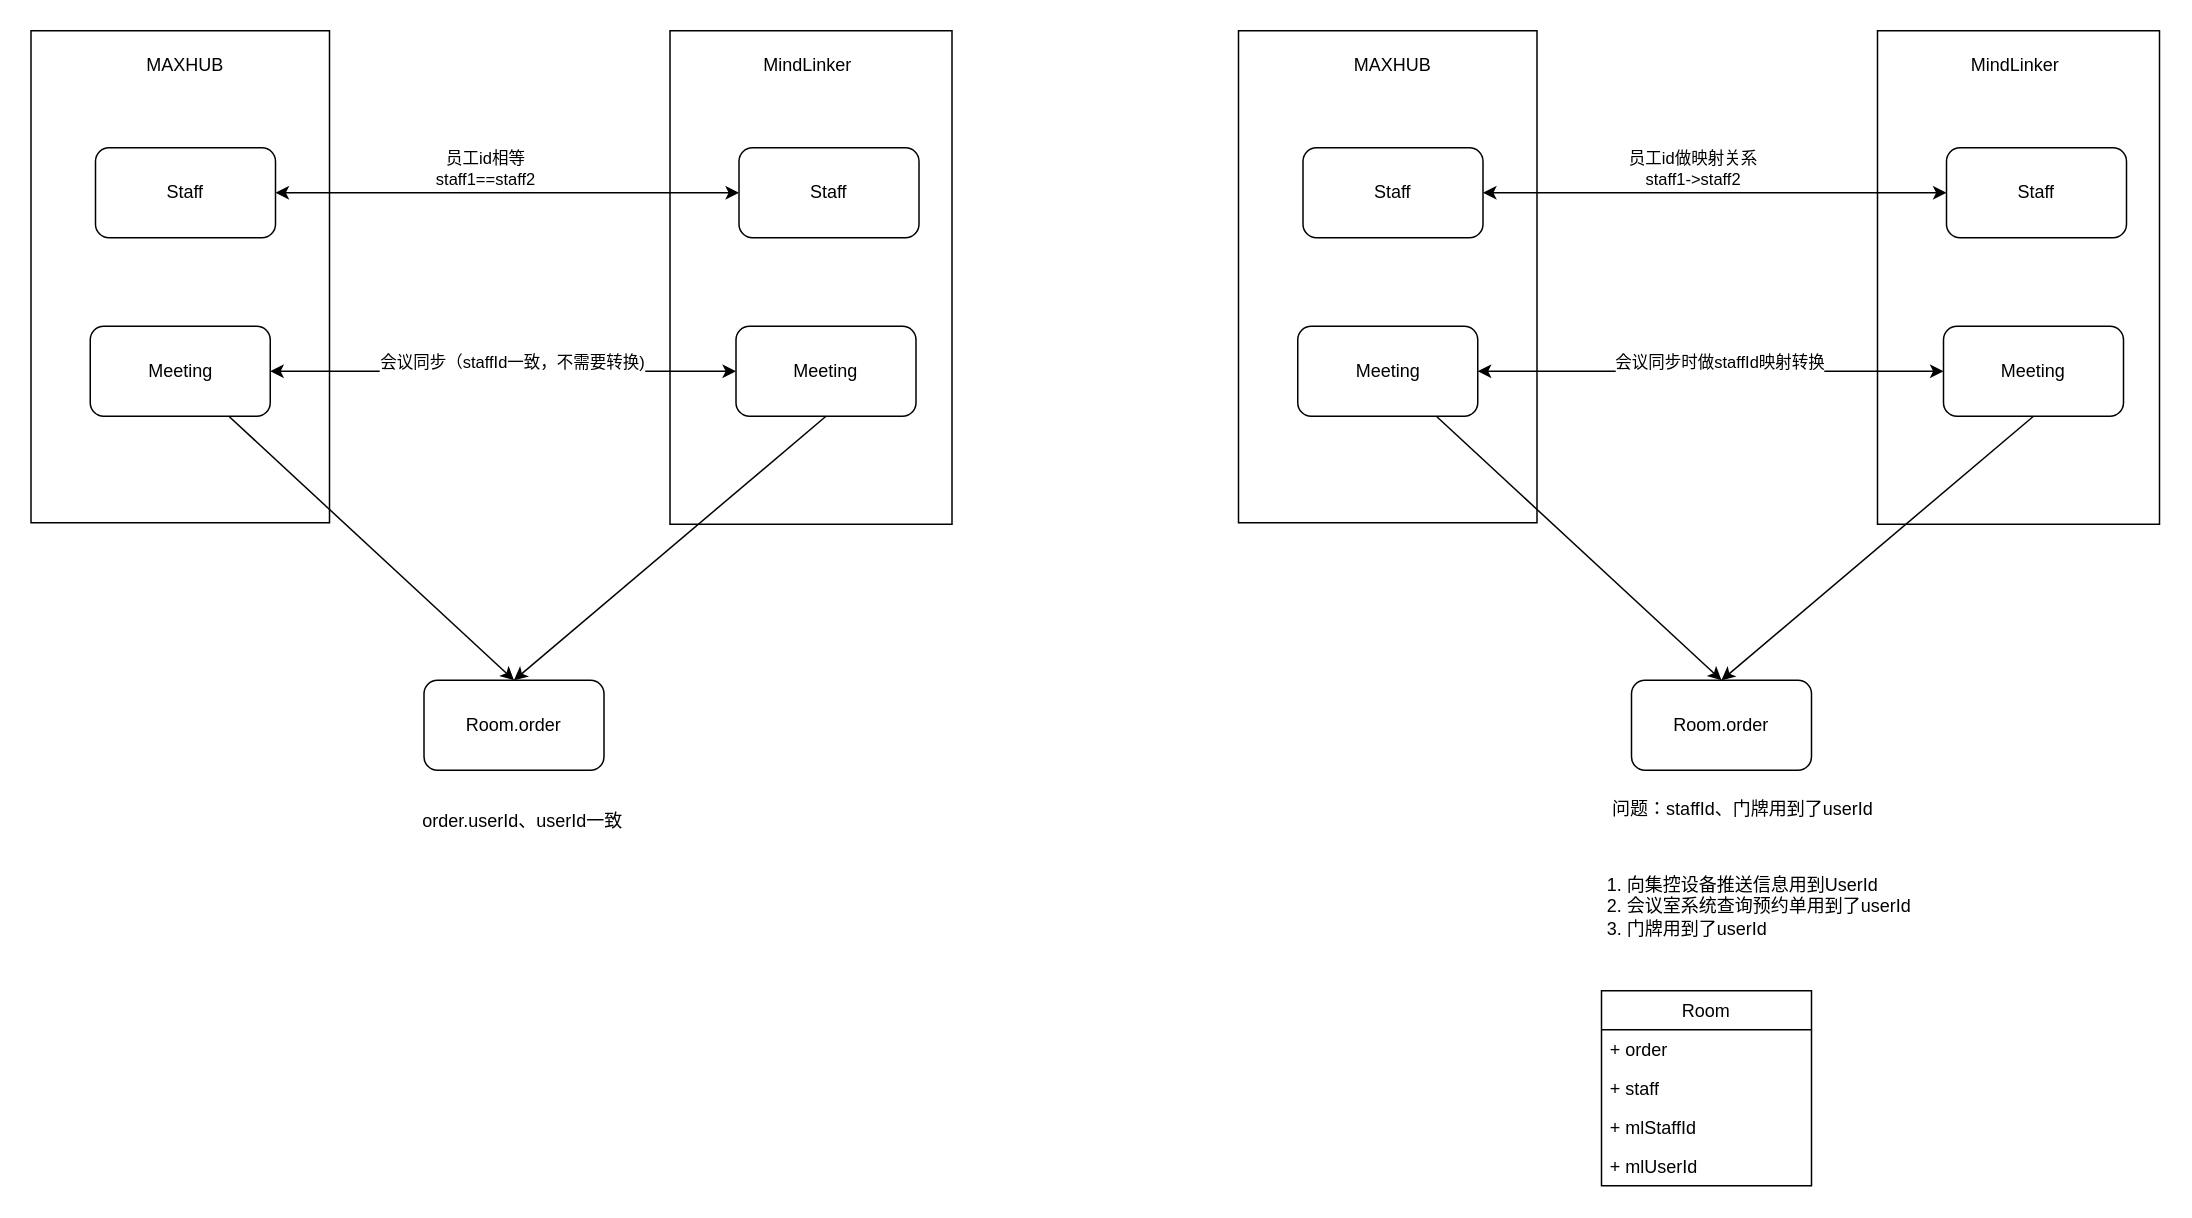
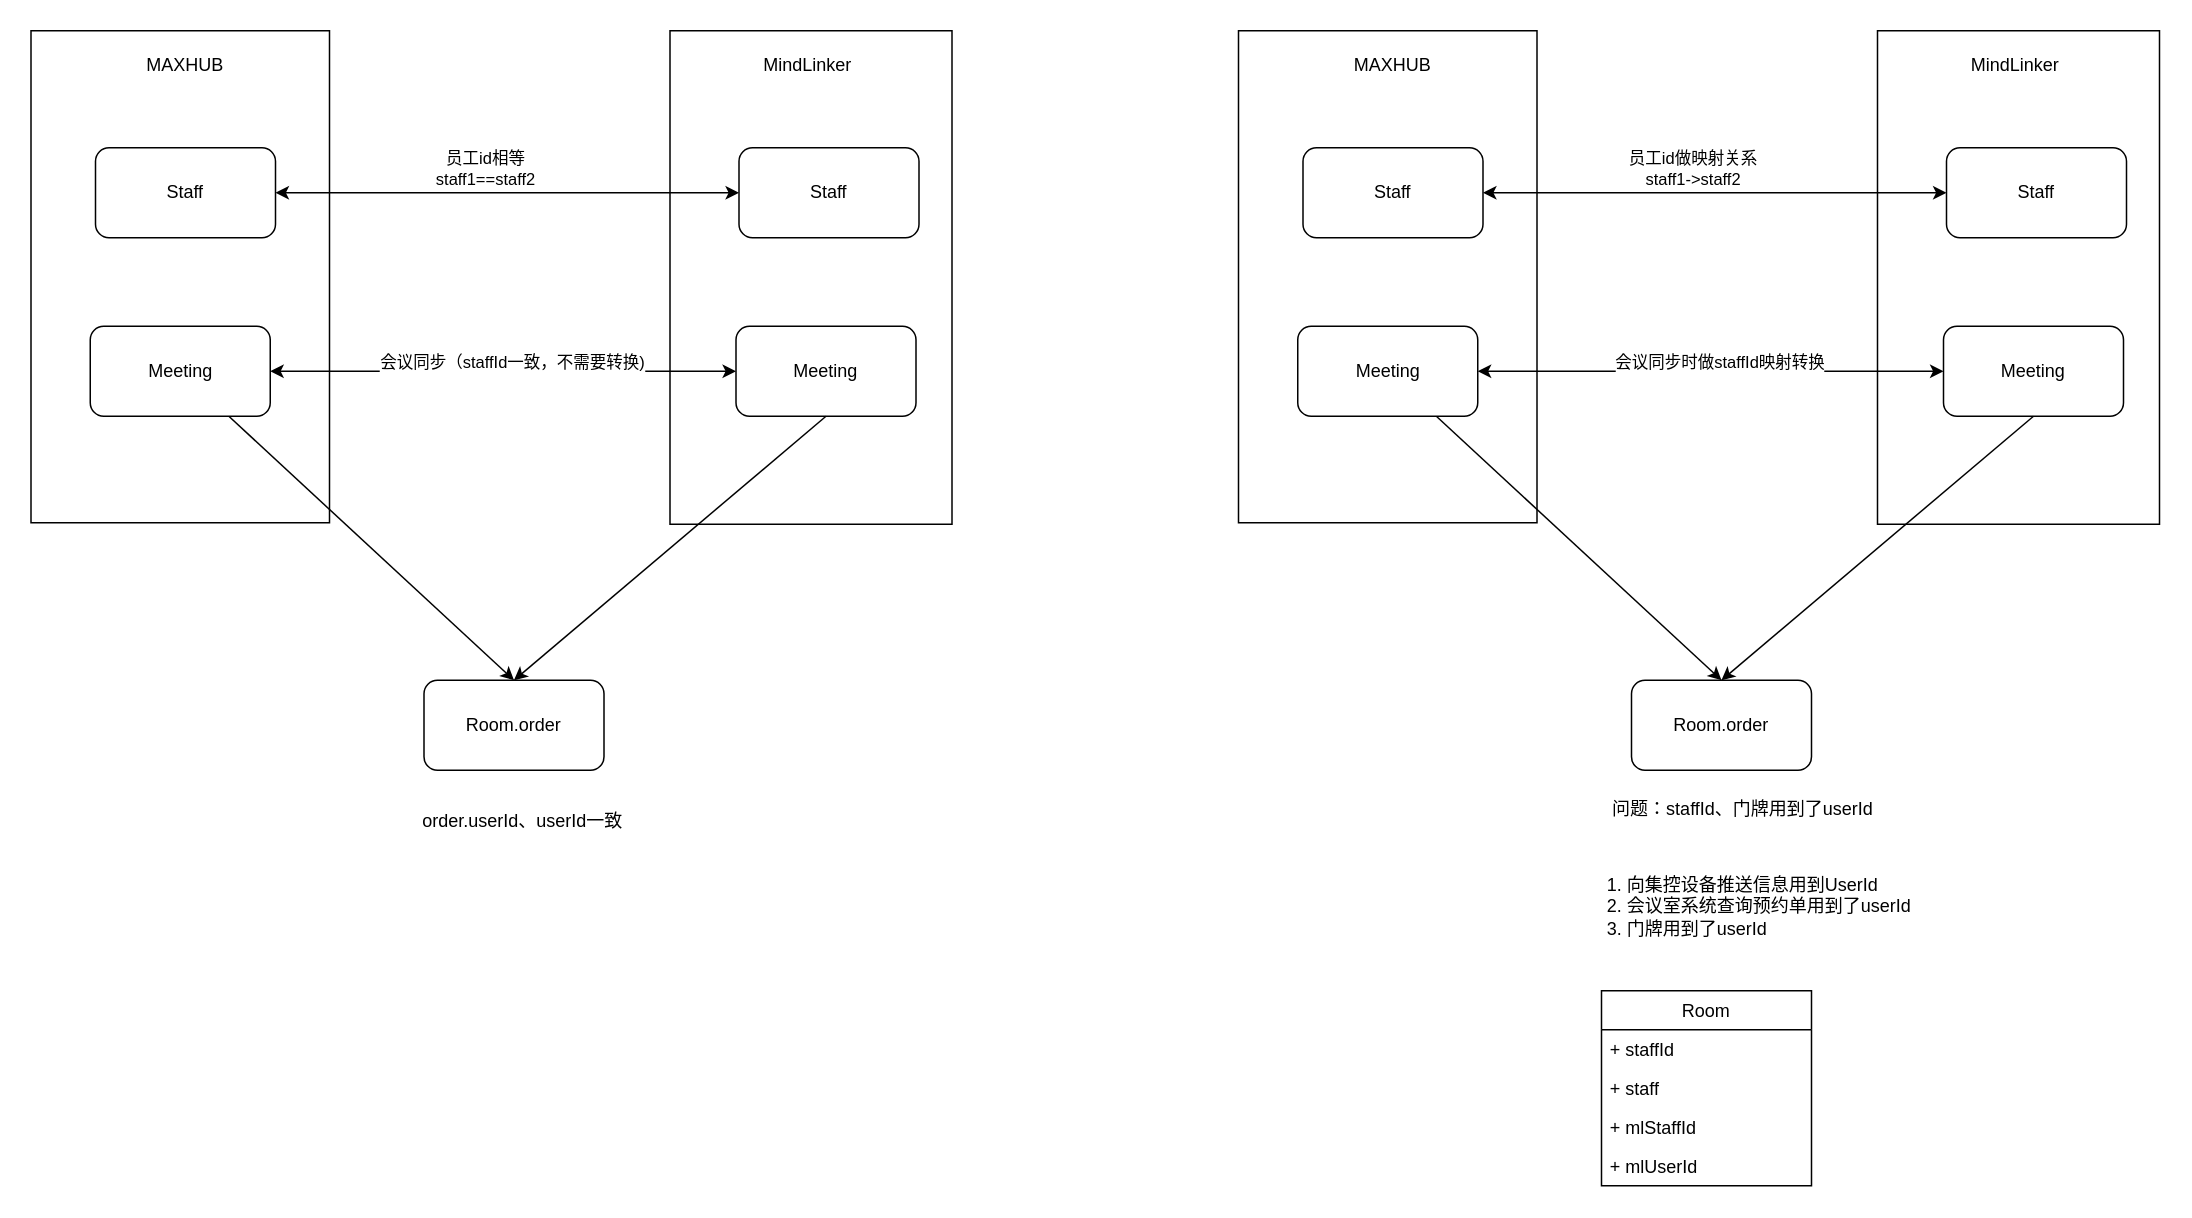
  <mxCell id="0" />
  <mxCell id="1" parent="0" />
  <mxCell id="2" value="" style="rounded=0;whiteSpace=wrap;html=1;" vertex="1" parent="1"><mxGeometry x="825" y="20" width="199" height="328" as="geometry" /></mxCell>
  <mxCell id="3" value="MAXHUB" style="text;html=1;strokeColor=none;fillColor=none;align=center;verticalAlign=middle;whiteSpace=wrap;rounded=0;" vertex="1" parent="1"><mxGeometry x="871" y="28" width="114" height="30" as="geometry" /></mxCell>
  <mxCell id="4" value="" style="rounded=0;whiteSpace=wrap;html=1;" vertex="1" parent="1"><mxGeometry x="1251" y="20" width="188" height="329" as="geometry" /></mxCell>
  <mxCell id="5" value="MindLinker" style="text;html=1;strokeColor=none;fillColor=none;align=center;verticalAlign=middle;whiteSpace=wrap;rounded=0;" vertex="1" parent="1"><mxGeometry x="1286" y="28" width="114" height="30" as="geometry" /></mxCell>
  <mxCell id="6" value="Staff" style="rounded=1;whiteSpace=wrap;html=1;" vertex="1" parent="1"><mxGeometry x="868" y="98" width="120" height="60" as="geometry" /></mxCell>
  <mxCell id="7" value="Staff" style="rounded=1;whiteSpace=wrap;html=1;" vertex="1" parent="1"><mxGeometry x="1297" y="98" width="120" height="60" as="geometry" /></mxCell>
  <mxCell id="8" value="" style="endArrow=classic;startArrow=classic;html=1;rounded=0;entryX=0;entryY=0.5;entryDx=0;entryDy=0;" edge="1" parent="1" source="6" target="7"><mxGeometry width="50" height="50" relative="1" as="geometry"><mxPoint x="1072" y="167" as="sourcePoint" /><mxPoint x="1122" y="117" as="targetPoint" /></mxGeometry></mxCell>
  <mxCell id="9" value="员工id做映射关系&lt;br&gt;staff1-&amp;gt;staff2" style="edgeLabel;html=1;align=center;verticalAlign=middle;resizable=0;points=[];" vertex="1" connectable="0" parent="8"><mxGeometry x="-0.204" y="4" relative="1" as="geometry"><mxPoint x="16" y="-13" as="offset" /></mxGeometry></mxCell>
  <mxCell id="10" style="rounded=0;orthogonalLoop=1;jettySize=auto;html=1;entryX=0.5;entryY=0;entryDx=0;entryDy=0;" edge="1" parent="1" source="11" target="15"><mxGeometry relative="1" as="geometry" /></mxCell>
  <mxCell id="11" value="Meeting" style="rounded=1;whiteSpace=wrap;html=1;" vertex="1" parent="1"><mxGeometry x="864.5" y="217" width="120" height="60" as="geometry" /></mxCell>
  <mxCell id="12" value="Meeting" style="rounded=1;whiteSpace=wrap;html=1;" vertex="1" parent="1"><mxGeometry x="1295" y="217" width="120" height="60" as="geometry" /></mxCell>
  <mxCell id="13" value="" style="endArrow=classic;startArrow=classic;html=1;rounded=0;exitX=1;exitY=0.5;exitDx=0;exitDy=0;" edge="1" parent="1" source="11" target="12"><mxGeometry width="50" height="50" relative="1" as="geometry"><mxPoint x="1040" y="277" as="sourcePoint" /><mxPoint x="1090" y="227" as="targetPoint" /></mxGeometry></mxCell>
  <mxCell id="14" value="会议同步时做staffId映射转换" style="edgeLabel;html=1;align=center;verticalAlign=middle;resizable=0;points=[];" vertex="1" connectable="0" parent="13"><mxGeometry x="-0.295" y="2" relative="1" as="geometry"><mxPoint x="52" y="-5" as="offset" /></mxGeometry></mxCell>
  <mxCell id="15" value="Room.order" style="rounded=1;whiteSpace=wrap;html=1;" vertex="1" parent="1"><mxGeometry x="1087" y="453" width="120" height="60" as="geometry" /></mxCell>
  <mxCell id="16" style="rounded=0;orthogonalLoop=1;jettySize=auto;html=1;exitX=0.5;exitY=1;exitDx=0;exitDy=0;entryX=0.5;entryY=0;entryDx=0;entryDy=0;" edge="1" parent="1" source="12" target="15"><mxGeometry relative="1" as="geometry"><mxPoint x="1200.004" y="322" as="sourcePoint" /><mxPoint x="1365.936" y="498" as="targetPoint" /></mxGeometry></mxCell>
  <mxCell id="17" value="问题：staffId、门牌用到了userId&lt;br&gt;" style="text;html=1;strokeColor=none;fillColor=none;align=center;verticalAlign=middle;whiteSpace=wrap;rounded=0;" vertex="1" parent="1"><mxGeometry x="1054.5" y="527" width="212.5" height="24" as="geometry" /></mxCell>
  <mxCell id="18" value="" style="rounded=0;whiteSpace=wrap;html=1;" vertex="1" parent="1"><mxGeometry x="20" y="20" width="199" height="328" as="geometry" /></mxCell>
  <mxCell id="19" value="MAXHUB" style="text;html=1;strokeColor=none;fillColor=none;align=center;verticalAlign=middle;whiteSpace=wrap;rounded=0;" vertex="1" parent="1"><mxGeometry x="66" y="28" width="114" height="30" as="geometry" /></mxCell>
  <mxCell id="20" value="" style="rounded=0;whiteSpace=wrap;html=1;" vertex="1" parent="1"><mxGeometry x="446" y="20" width="188" height="329" as="geometry" /></mxCell>
  <mxCell id="21" value="MindLinker" style="text;html=1;strokeColor=none;fillColor=none;align=center;verticalAlign=middle;whiteSpace=wrap;rounded=0;" vertex="1" parent="1"><mxGeometry x="481" y="28" width="114" height="30" as="geometry" /></mxCell>
  <mxCell id="22" value="Staff" style="rounded=1;whiteSpace=wrap;html=1;" vertex="1" parent="1"><mxGeometry x="63" y="98" width="120" height="60" as="geometry" /></mxCell>
  <mxCell id="23" value="Staff" style="rounded=1;whiteSpace=wrap;html=1;" vertex="1" parent="1"><mxGeometry x="492" y="98" width="120" height="60" as="geometry" /></mxCell>
  <mxCell id="24" value="" style="endArrow=classic;startArrow=classic;html=1;rounded=0;entryX=0;entryY=0.5;entryDx=0;entryDy=0;" edge="1" parent="1" source="22" target="23"><mxGeometry width="50" height="50" relative="1" as="geometry"><mxPoint x="267" y="167" as="sourcePoint" /><mxPoint x="317" y="117" as="targetPoint" /></mxGeometry></mxCell>
  <mxCell id="25" value="员工id相等&lt;br&gt;staff1==staff2" style="edgeLabel;html=1;align=center;verticalAlign=middle;resizable=0;points=[];" vertex="1" connectable="0" parent="24"><mxGeometry x="-0.204" y="4" relative="1" as="geometry"><mxPoint x="16" y="-13" as="offset" /></mxGeometry></mxCell>
  <mxCell id="26" style="rounded=0;orthogonalLoop=1;jettySize=auto;html=1;entryX=0.5;entryY=0;entryDx=0;entryDy=0;" edge="1" parent="1" source="27" target="31"><mxGeometry relative="1" as="geometry" /></mxCell>
  <mxCell id="27" value="Meeting" style="rounded=1;whiteSpace=wrap;html=1;" vertex="1" parent="1"><mxGeometry x="59.5" y="217" width="120" height="60" as="geometry" /></mxCell>
  <mxCell id="28" value="Meeting" style="rounded=1;whiteSpace=wrap;html=1;" vertex="1" parent="1"><mxGeometry x="490" y="217" width="120" height="60" as="geometry" /></mxCell>
  <mxCell id="29" value="" style="endArrow=classic;startArrow=classic;html=1;rounded=0;exitX=1;exitY=0.5;exitDx=0;exitDy=0;" edge="1" parent="1" source="27" target="28"><mxGeometry width="50" height="50" relative="1" as="geometry"><mxPoint x="235" y="277" as="sourcePoint" /><mxPoint x="285" y="227" as="targetPoint" /></mxGeometry></mxCell>
  <mxCell id="30" value="会议同步（staffId一致，不需要转换)" style="edgeLabel;html=1;align=center;verticalAlign=middle;resizable=0;points=[];" vertex="1" connectable="0" parent="29"><mxGeometry x="-0.295" y="2" relative="1" as="geometry"><mxPoint x="52" y="-5" as="offset" /></mxGeometry></mxCell>
  <mxCell id="31" value="Room.order" style="rounded=1;whiteSpace=wrap;html=1;" vertex="1" parent="1"><mxGeometry x="282" y="453" width="120" height="60" as="geometry" /></mxCell>
  <mxCell id="32" style="rounded=0;orthogonalLoop=1;jettySize=auto;html=1;exitX=0.5;exitY=1;exitDx=0;exitDy=0;entryX=0.5;entryY=0;entryDx=0;entryDy=0;" edge="1" parent="1" source="28" target="31"><mxGeometry relative="1" as="geometry"><mxPoint x="395.004" y="322" as="sourcePoint" /><mxPoint x="560.936" y="498" as="targetPoint" /></mxGeometry></mxCell>
  <mxCell id="33" value="order.userId、userId一致" style="text;html=1;strokeColor=none;fillColor=none;align=center;verticalAlign=middle;whiteSpace=wrap;rounded=0;" vertex="1" parent="1"><mxGeometry x="229" y="530" width="237.5" height="33" as="geometry" /></mxCell>
  <mxCell id="34" value="1. 向集控设备推送信息用到UserId&lt;br&gt;&lt;div&gt;&lt;span&gt;2. 会议室系统查询预约单用到了userId&lt;/span&gt;&lt;/div&gt;&lt;div&gt;&lt;span&gt;3. 门牌用到了userId&lt;/span&gt;&lt;/div&gt;" style="text;html=1;strokeColor=none;fillColor=none;align=left;verticalAlign=middle;whiteSpace=wrap;rounded=0;" vertex="1" parent="1"><mxGeometry x="1069" y="561" width="222" height="86" as="geometry" /></mxCell>
  <mxCell id="35" value="Room" style="swimlane;fontStyle=0;childLayout=stackLayout;horizontal=1;startSize=26;fillColor=none;horizontalStack=0;resizeParent=1;resizeParentMax=0;resizeLast=0;collapsible=1;marginBottom=0;" vertex="1" parent="1"><mxGeometry x="1067" y="660" width="140" height="130" as="geometry" /></mxCell>
- <mxCell id="36" value="+ order" style="text;strokeColor=none;fillColor=none;align=left;verticalAlign=top;spacingLeft=4;spacingRight=4;overflow=hidden;rotatable=0;points=[[0,0.5],[1,0.5]];portConstraint=eastwest;" vertex="1" parent="35"><mxGeometry y="26" width="140" height="26" as="geometry" /></mxCell>
+ <mxCell id="36" value="+ staffId" style="text;strokeColor=none;fillColor=none;align=left;verticalAlign=top;spacingLeft=4;spacingRight=4;overflow=hidden;rotatable=0;points=[[0,0.5],[1,0.5]];portConstraint=eastwest;" vertex="1" parent="35"><mxGeometry y="26" width="140" height="26" as="geometry" /></mxCell>
  <mxCell id="37" value="+ staff" style="text;strokeColor=none;fillColor=none;align=left;verticalAlign=top;spacingLeft=4;spacingRight=4;overflow=hidden;rotatable=0;points=[[0,0.5],[1,0.5]];portConstraint=eastwest;" vertex="1" parent="35"><mxGeometry y="52" width="140" height="26" as="geometry" /></mxCell>
  <mxCell id="38" value="+ mlStaffId" style="text;strokeColor=none;fillColor=none;align=left;verticalAlign=top;spacingLeft=4;spacingRight=4;overflow=hidden;rotatable=0;points=[[0,0.5],[1,0.5]];portConstraint=eastwest;" vertex="1" parent="35"><mxGeometry y="78" width="140" height="26" as="geometry" /></mxCell>
  <mxCell id="39" value="+ mlUserId" style="text;strokeColor=none;fillColor=none;align=left;verticalAlign=top;spacingLeft=4;spacingRight=4;overflow=hidden;rotatable=0;points=[[0,0.5],[1,0.5]];portConstraint=eastwest;" vertex="1" parent="35"><mxGeometry y="104" width="140" height="26" as="geometry" /></mxCell>
